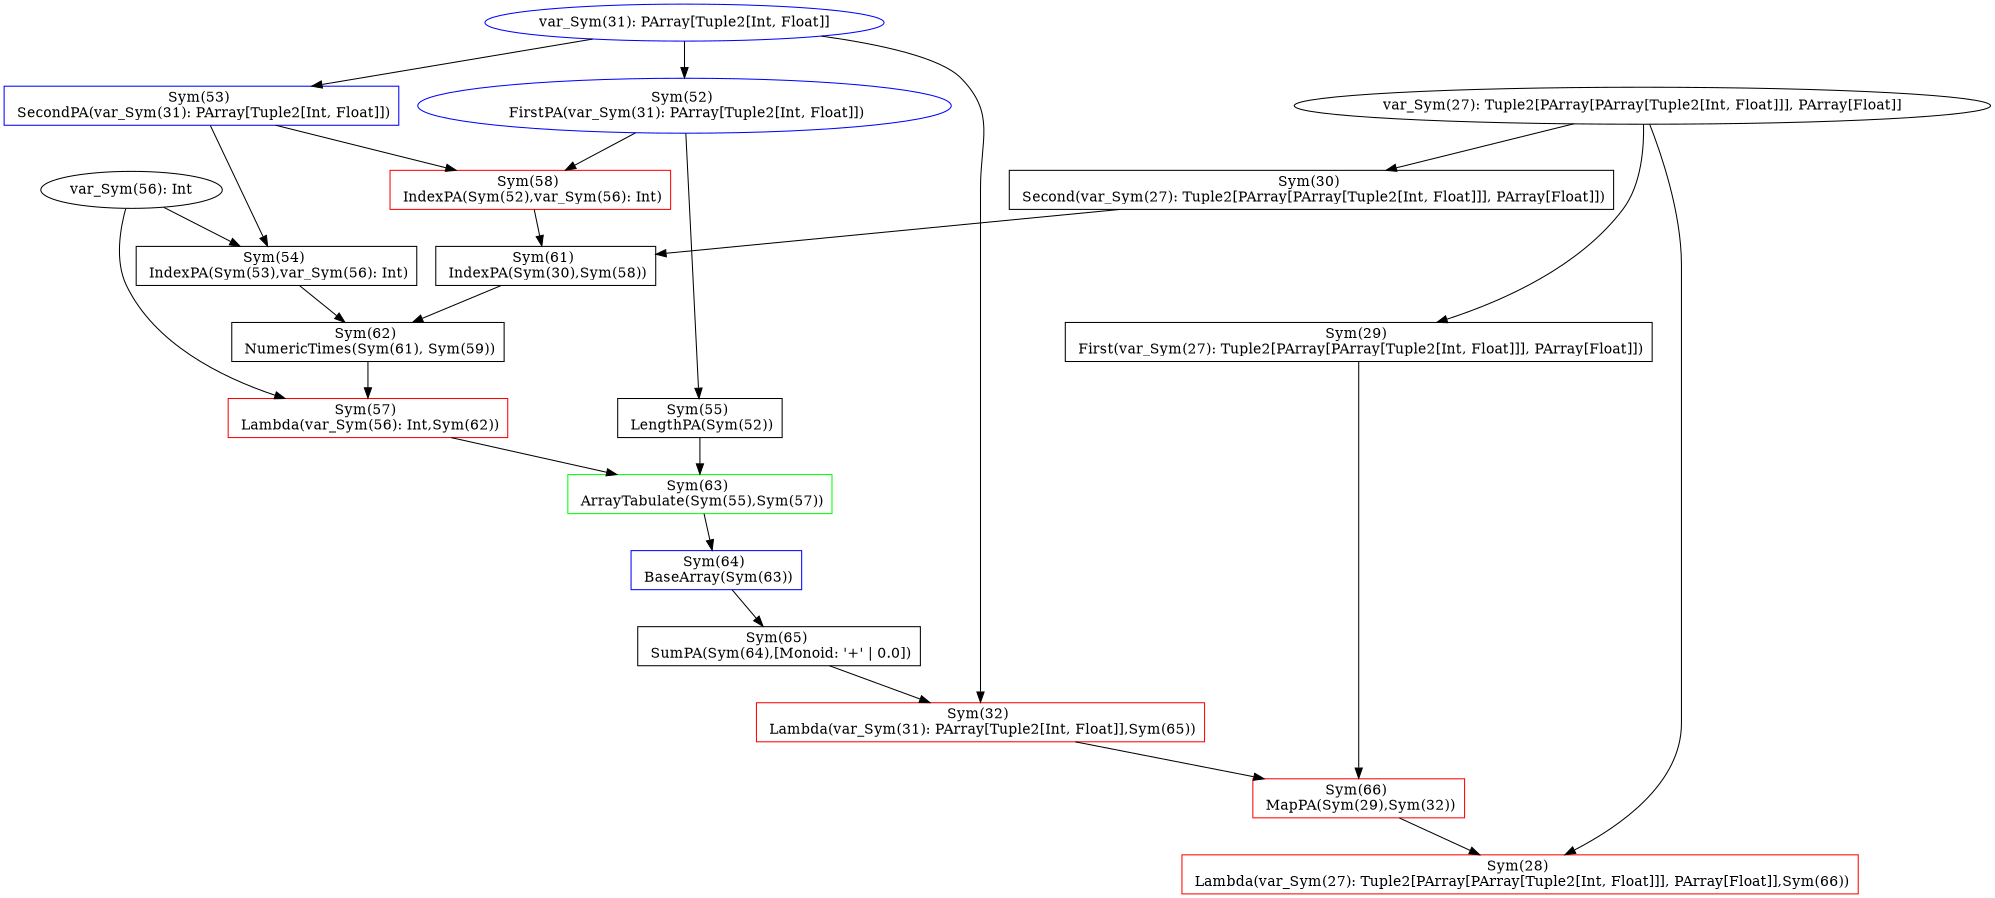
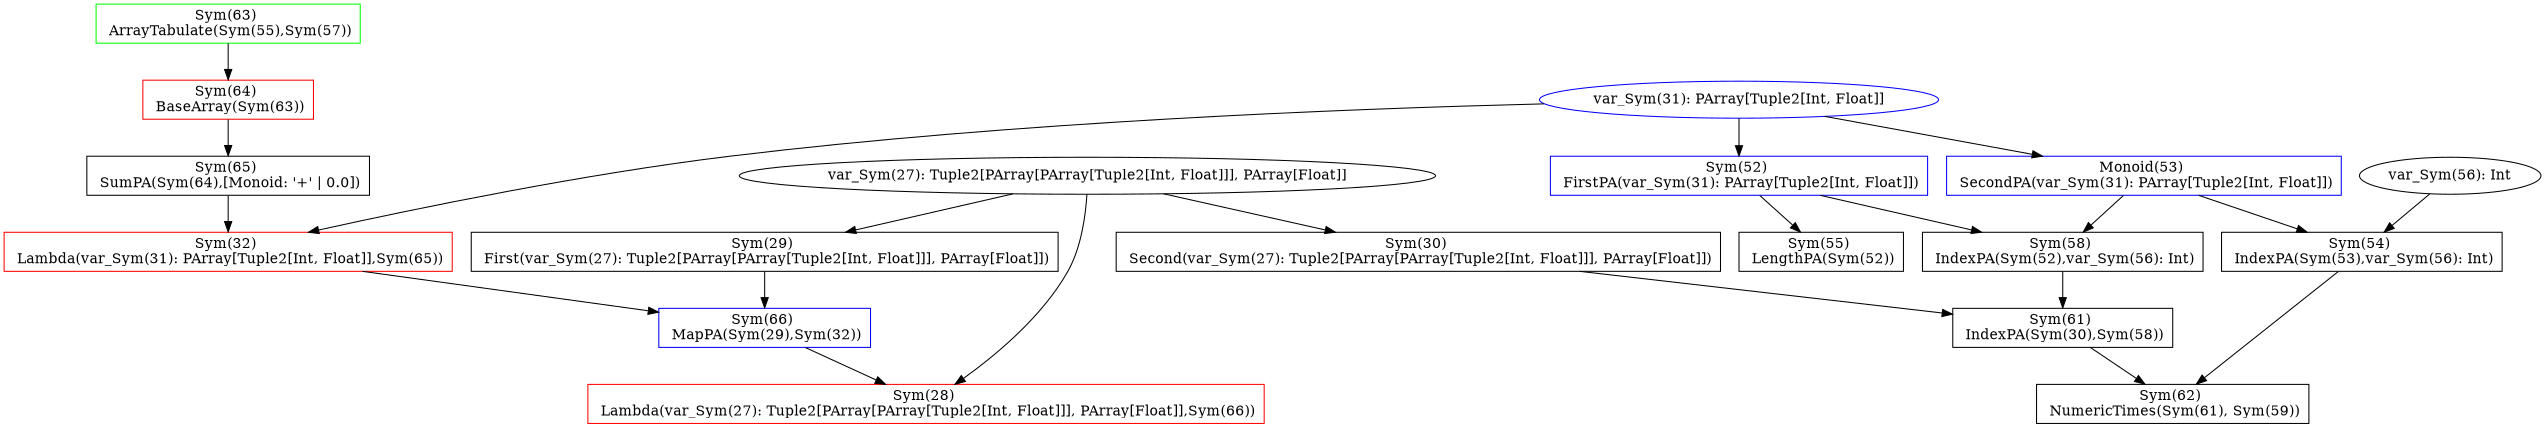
  digraph {
    node [shape=box]
    n1 [label="Sym(29) \n First(var_Sym(27): Tuple2[PArray[PArray[Tuple2[Int, Float]]], PArray[Float]])"]
-   n2 [color=red label="Sym(66) \n MapPA(Sym(29),Sym(32))"]
+   n2 [color=blue label="Sym(66) \n MapPA(Sym(29),Sym(32))"]
    n3 [color=red label="Sym(28) \n Lambda(var_Sym(27): Tuple2[PArray[PArray[Tuple2[Int, Float]]], PArray[Float]],Sym(66))"]
    "var_Sym(27): Tuple2[PArray[PArray[Tuple2[Int, Float]]], PArray[Float]]" [shape=""]
    n5 [label="Sym(30) \n Second(var_Sym(27): Tuple2[PArray[PArray[Tuple2[Int, Float]]], PArray[Float]])"]
    n6 [label="Sym(61) \n IndexPA(Sym(30),Sym(58))"]
-   n7 [color=blue label="Sym(52) \n FirstPA(var_Sym(31): PArray[Tuple2[Int, Float]])" shape=ellipse]
+   n7 [color=blue label="Sym(52) \n FirstPA(var_Sym(31): PArray[Tuple2[Int, Float]])"]
    n8 [label="Sym(55) \n LengthPA(Sym(52))"]
-   n9 [label="Sym(58) \n IndexPA(Sym(52),var_Sym(56): Int)" color=red]
+   n9 [label="Sym(58) \n IndexPA(Sym(52),var_Sym(56): Int)"]
    n10 [color=green label="Sym(63) \n ArrayTabulate(Sym(55),Sym(57))"]
    "var_Sym(31): PArray[Tuple2[Int, Float]]" [color=blue shape=""]
-   n12 [color=blue label="Sym(53) \n SecondPA(var_Sym(31): PArray[Tuple2[Int, Float]])"]
+   n12 [color=blue label="Monoid(53) \n SecondPA(var_Sym(31): PArray[Tuple2[Int, Float]])"]
    n13 [color=red label="Sym(32) \n Lambda(var_Sym(31): PArray[Tuple2[Int, Float]],Sym(65))"]
    n14 [label="Sym(54) \n IndexPA(Sym(53),var_Sym(56): Int)"]
-   n15 [color=blue label="Sym(64) \n BaseArray(Sym(63))"]
+   n15 [color=red label="Sym(64) \n BaseArray(Sym(63))"]
    n16 [label="Sym(62) \n NumericTimes(Sym(61), Sym(59))"]
    "var_Sym(56): Int" [shape=""]
-   n18 [color=red label="Sym(57) \n Lambda(var_Sym(56): Int,Sym(62))"]
    n19 [label="Sym(65) \n SumPA(Sym(64),[Monoid: '+' | 0.0])"]
    n1 -> n2
    n2 -> n3
    "var_Sym(27): Tuple2[PArray[PArray[Tuple2[Int, Float]]], PArray[Float]]" -> n1
    "var_Sym(27): Tuple2[PArray[PArray[Tuple2[Int, Float]]], PArray[Float]]" -> n3
    "var_Sym(27): Tuple2[PArray[PArray[Tuple2[Int, Float]]], PArray[Float]]" -> n5
    n5 -> n6
    n6 -> n16
    n7 -> n8
    n7 -> n9
-   n8 -> n10
    n9 -> n6
    n10 -> n15
    "var_Sym(31): PArray[Tuple2[Int, Float]]" -> n7
    "var_Sym(31): PArray[Tuple2[Int, Float]]" -> n12
    "var_Sym(31): PArray[Tuple2[Int, Float]]" -> n13
    n12 -> n9
    n12 -> n14
    n13 -> n2
    n14 -> n16
    n15 -> n19
-   n16 -> n18
    "var_Sym(56): Int" -> n14
-   "var_Sym(56): Int" -> n18
-   n18 -> n10
    n19 -> n13
  }
